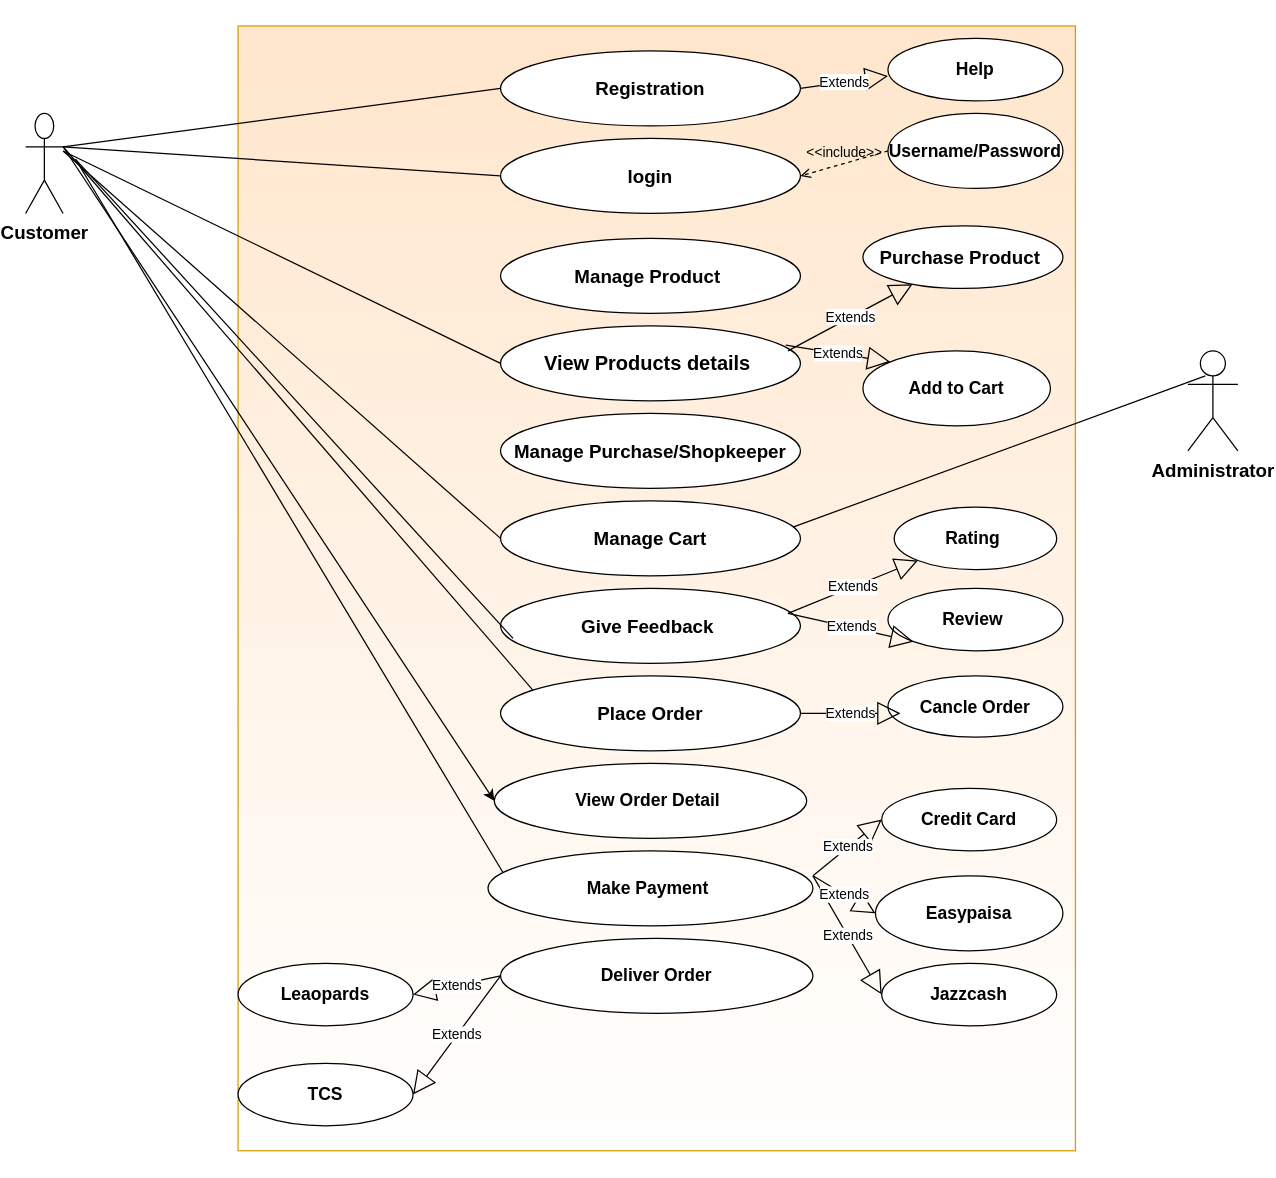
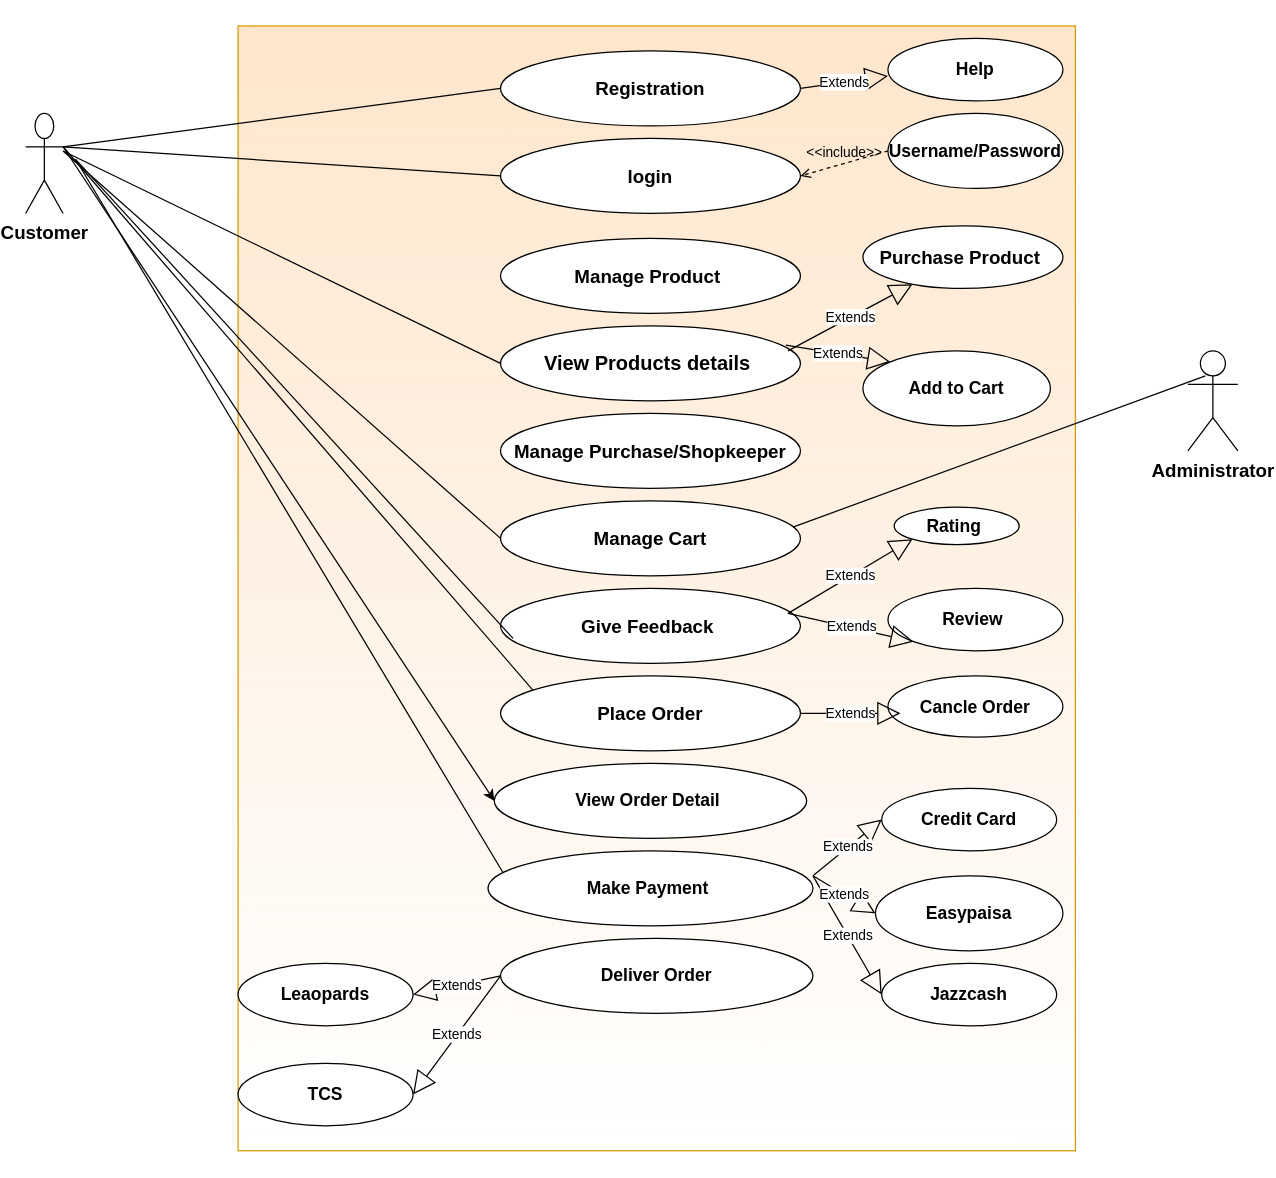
  <mxCell id="0" />
  <mxCell id="1" parent="0" />
  <mxCell id="2" value="" style="rounded=0;whiteSpace=wrap;html=1;fillColor=#ffe6cc;strokeColor=#d79b00;gradientColor=#ffffff;" parent="1" vertex="1"><mxGeometry x="190" y="20" width="670" height="900" as="geometry" /></mxCell>
  <mxCell id="3" value="&lt;span style=&quot;font-size: 15px&quot;&gt;&lt;b&gt;Give Feedback&amp;nbsp;&lt;/b&gt;&lt;/span&gt;" style="ellipse;whiteSpace=wrap;html=1;" parent="1" vertex="1"><mxGeometry x="400" y="470" width="240" height="60" as="geometry" /></mxCell>
  <mxCell id="4" value="&lt;span style=&quot;font-size: 16px&quot;&gt;&lt;b&gt;View Products details&amp;nbsp;&lt;/b&gt;&lt;/span&gt;" style="ellipse;whiteSpace=wrap;html=1;" parent="1" vertex="1"><mxGeometry x="400" y="260" width="240" height="60" as="geometry" /></mxCell>
  <mxCell id="5" value="&lt;span style=&quot;font-size: 15px&quot;&gt;&lt;b&gt;Registration&lt;/b&gt;&lt;/span&gt;" style="ellipse;whiteSpace=wrap;html=1;" parent="1" vertex="1"><mxGeometry x="400" y="40" width="240" height="60" as="geometry" /></mxCell>
  <mxCell id="6" value="&lt;span style=&quot;font-size: 15px&quot;&gt;&lt;b&gt;Customer&lt;/b&gt;&lt;/span&gt;" style="shape=umlActor;verticalLabelPosition=bottom;verticalAlign=top;html=1;outlineConnect=0;" parent="1" vertex="1"><mxGeometry x="20" y="90" width="30" height="80" as="geometry" /></mxCell>
  <mxCell id="7" value="&lt;b&gt;&lt;font style=&quot;font-size: 15px&quot;&gt;Administrator&lt;/font&gt;&lt;/b&gt;" style="shape=umlActor;verticalLabelPosition=bottom;verticalAlign=top;html=1;outlineConnect=0;" parent="1" vertex="1"><mxGeometry x="950" y="280" width="40" height="80" as="geometry" /></mxCell>
  <mxCell id="8" value="" style="endArrow=none;html=1;exitX=1;exitY=0.333;exitDx=0;exitDy=0;exitPerimeter=0;entryX=0.054;entryY=0.283;entryDx=0;entryDy=0;entryPerimeter=0;" parent="1" source="6" edge="1"><mxGeometry width="50" height="50" relative="1" as="geometry"><mxPoint x="220" y="390" as="sourcePoint" /><mxPoint x="447.96" y="576.98" as="targetPoint" /><Array as="points"><mxPoint x="448" y="577" /></Array></mxGeometry></mxCell>
  <mxCell id="9" value="" style="endArrow=none;html=1;entryX=0;entryY=0.5;entryDx=0;entryDy=0;" parent="1" target="4" edge="1"><mxGeometry width="50" height="50" relative="1" as="geometry"><mxPoint x="50" y="120" as="sourcePoint" /><mxPoint x="535.478" y="418.881" as="targetPoint" /></mxGeometry></mxCell>
  <mxCell id="10" value="&lt;b&gt;&lt;font style=&quot;font-size: 15px&quot;&gt;login&lt;/font&gt;&lt;/b&gt;" style="ellipse;whiteSpace=wrap;html=1;" parent="1" vertex="1"><mxGeometry x="400" y="110" width="240" height="60" as="geometry" /></mxCell>
  <mxCell id="11" value="&lt;span style=&quot;font-size: 15px&quot;&gt;&lt;b&gt;Manage Product&amp;nbsp;&lt;/b&gt;&lt;/span&gt;" style="ellipse;whiteSpace=wrap;html=1;" parent="1" vertex="1"><mxGeometry x="400" y="190" width="240" height="60" as="geometry" /></mxCell>
  <mxCell id="12" value="&lt;span style=&quot;font-size: 15px&quot;&gt;&lt;b&gt;Manage Purchase/Shopkeeper&lt;/b&gt;&lt;/span&gt;" style="ellipse;whiteSpace=wrap;html=1;" parent="1" vertex="1"><mxGeometry x="400" y="330" width="240" height="60" as="geometry" /></mxCell>
  <mxCell id="13" value="&lt;span style=&quot;font-size: 15px&quot;&gt;&lt;b&gt;Place Order&lt;/b&gt;&lt;/span&gt;" style="ellipse;whiteSpace=wrap;html=1;" parent="1" vertex="1"><mxGeometry x="400" y="540" width="240" height="60" as="geometry" /></mxCell>
  <mxCell id="14" value="" style="endArrow=none;html=1;exitX=1;exitY=0.333;exitDx=0;exitDy=0;exitPerimeter=0;" parent="1" source="6" edge="1"><mxGeometry width="50" height="50" relative="1" as="geometry"><mxPoint x="500" y="510" as="sourcePoint" /><mxPoint x="400" y="70" as="targetPoint" /></mxGeometry></mxCell>
  <mxCell id="15" value="" style="endArrow=classic;html=1;entryX=0;entryY=0.5;entryDx=0;entryDy=0;exitX=1;exitY=0.333;exitDx=0;exitDy=0;exitPerimeter=0;" parent="1" target="22" edge="1" source="6"><mxGeometry width="50" height="50" relative="1" as="geometry"><mxPoint x="120" y="360" as="sourcePoint" /><mxPoint x="367.2" y="-8.027" as="targetPoint" /></mxGeometry></mxCell>
  <mxCell id="16" value="" style="endArrow=none;html=1;entryX=0;entryY=0.5;entryDx=0;entryDy=0;exitX=1;exitY=0.333;exitDx=0;exitDy=0;exitPerimeter=0;" parent="1" source="6" target="10" edge="1"><mxGeometry width="50" height="50" relative="1" as="geometry"><mxPoint x="120" y="370" as="sourcePoint" /><mxPoint x="347.2" y="-68.027" as="targetPoint" /></mxGeometry></mxCell>
  <mxCell id="17" value="&lt;span style=&quot;font-size: 15px&quot;&gt;&lt;b&gt;Manage Cart&lt;/b&gt;&lt;/span&gt;" style="ellipse;whiteSpace=wrap;html=1;" parent="1" vertex="1"><mxGeometry x="400" y="400" width="240" height="60" as="geometry" /></mxCell>
  <mxCell id="18" value="" style="endArrow=none;html=1;entryX=0;entryY=0.5;entryDx=0;entryDy=0;" parent="1" target="17" edge="1"><mxGeometry width="50" height="50" relative="1" as="geometry"><mxPoint x="50" y="120" as="sourcePoint" /><mxPoint x="540" y="520" as="targetPoint" /></mxGeometry></mxCell>
  <mxCell id="19" value="" style="endArrow=none;html=1;exitX=0.975;exitY=0.35;exitDx=0;exitDy=0;exitPerimeter=0;" parent="1" source="17" edge="1"><mxGeometry width="50" height="50" relative="1" as="geometry"><mxPoint x="490" y="570" as="sourcePoint" /><mxPoint x="964" y="300" as="targetPoint" /></mxGeometry></mxCell>
  <mxCell id="20" value="Extends" style="endArrow=block;endSize=16;endFill=0;html=1;" parent="1" target="21" edge="1"><mxGeometry width="160" relative="1" as="geometry"><mxPoint x="630" y="280" as="sourcePoint" /><mxPoint x="520" y="790" as="targetPoint" /><Array as="points" /></mxGeometry></mxCell>
  <mxCell id="21" value="&lt;span style=&quot;font-size: 15px&quot;&gt;&lt;b&gt;Purchase Product&amp;nbsp;&lt;/b&gt;&lt;/span&gt;" style="ellipse;whiteSpace=wrap;html=1;" parent="1" vertex="1"><mxGeometry x="690" y="180" width="160" height="50" as="geometry" /></mxCell>
  <mxCell id="22" value="&lt;b&gt;&lt;font style=&quot;font-size: 14px&quot;&gt;View Order Detail&amp;nbsp;&lt;/font&gt;&lt;/b&gt;" style="ellipse;whiteSpace=wrap;html=1;" vertex="1" parent="1"><mxGeometry x="395" y="610" width="250" height="60" as="geometry" /></mxCell>
  <mxCell id="23" value="&lt;font style=&quot;font-size: 14px&quot;&gt;&lt;b&gt;Make Payment&amp;nbsp;&lt;/b&gt;&lt;/font&gt;" style="ellipse;whiteSpace=wrap;html=1;" vertex="1" parent="1"><mxGeometry x="390" y="680" width="260" height="60" as="geometry" /></mxCell>
  <mxCell id="24" value="&lt;font style=&quot;font-size: 14px&quot;&gt;&lt;b&gt;Deliver Order&lt;/b&gt;&lt;/font&gt;" style="ellipse;whiteSpace=wrap;html=1;" vertex="1" parent="1"><mxGeometry x="400" y="750" width="250" height="60" as="geometry" /></mxCell>
  <mxCell id="25" value="&lt;font style=&quot;font-size: 14px&quot;&gt;&lt;b&gt;Help&lt;/b&gt;&lt;/font&gt;" style="ellipse;whiteSpace=wrap;html=1;" vertex="1" parent="1"><mxGeometry x="710" y="30" width="140" height="50" as="geometry" /></mxCell>
  <mxCell id="26" value="&lt;font style=&quot;font-size: 14px&quot;&gt;&lt;b&gt;Username/Password&lt;/b&gt;&lt;/font&gt;" style="ellipse;whiteSpace=wrap;html=1;" vertex="1" parent="1"><mxGeometry x="710" y="90" width="140" height="60" as="geometry" /></mxCell>
  <mxCell id="27" value="&lt;font style=&quot;font-size: 14px&quot;&gt;&lt;b&gt;Add to Cart&lt;/b&gt;&lt;/font&gt;" style="ellipse;whiteSpace=wrap;html=1;" vertex="1" parent="1"><mxGeometry x="690" y="280" width="150" height="60" as="geometry" /></mxCell>
- <mxCell id="28" value="&lt;font style=&quot;font-size: 14px&quot;&gt;&lt;b&gt;Rating&amp;nbsp;&lt;/b&gt;&lt;/font&gt;" style="ellipse;whiteSpace=wrap;html=1;" vertex="1" parent="1"><mxGeometry x="715" y="405" width="130" height="50" as="geometry" /></mxCell>
+ <mxCell id="28" value="&lt;font style=&quot;font-size: 14px&quot;&gt;&lt;b&gt;Rating&amp;nbsp;&lt;/b&gt;&lt;/font&gt;" style="ellipse;whiteSpace=wrap;html=1;" vertex="1" parent="1"><mxGeometry x="715" y="405" width="100" height="30" as="geometry" /></mxCell>
  <mxCell id="29" value="&lt;font style=&quot;font-size: 14px&quot;&gt;&lt;b&gt;Review&amp;nbsp;&lt;/b&gt;&lt;/font&gt;" style="ellipse;whiteSpace=wrap;html=1;" vertex="1" parent="1"><mxGeometry x="710" y="470" width="140" height="50" as="geometry" /></mxCell>
  <mxCell id="30" value="&lt;font style=&quot;font-size: 14px&quot;&gt;&lt;b&gt;Cancle Order&lt;/b&gt;&lt;/font&gt;" style="ellipse;whiteSpace=wrap;html=1;" vertex="1" parent="1"><mxGeometry x="710" y="540" width="140" height="49" as="geometry" /></mxCell>
  <mxCell id="31" value="&lt;font style=&quot;font-size: 14px&quot;&gt;&lt;b&gt;Credit Card&lt;/b&gt;&lt;/font&gt;" style="ellipse;whiteSpace=wrap;html=1;" vertex="1" parent="1"><mxGeometry x="705" y="630" width="140" height="50" as="geometry" /></mxCell>
  <mxCell id="32" value="&lt;font style=&quot;font-size: 14px&quot;&gt;&lt;b&gt;Easypaisa&lt;/b&gt;&lt;/font&gt;" style="ellipse;whiteSpace=wrap;html=1;" vertex="1" parent="1"><mxGeometry x="700" y="700" width="150" height="60" as="geometry" /></mxCell>
  <mxCell id="33" value="&lt;font style=&quot;font-size: 14px&quot;&gt;&lt;b&gt;Jazzcash&lt;/b&gt;&lt;/font&gt;" style="ellipse;whiteSpace=wrap;html=1;" vertex="1" parent="1"><mxGeometry x="705" y="770" width="140" height="50" as="geometry" /></mxCell>
  <mxCell id="34" value="&lt;font style=&quot;font-size: 14px&quot;&gt;&lt;b&gt;Leaopards&lt;/b&gt;&lt;/font&gt;" style="ellipse;whiteSpace=wrap;html=1;" vertex="1" parent="1"><mxGeometry x="190" y="770" width="140" height="50" as="geometry" /></mxCell>
  <mxCell id="35" value="&lt;font style=&quot;font-size: 14px&quot;&gt;&lt;b&gt;TCS&lt;/b&gt;&lt;/font&gt;" style="ellipse;whiteSpace=wrap;html=1;" vertex="1" parent="1"><mxGeometry x="190" y="850" width="140" height="50" as="geometry" /></mxCell>
  <mxCell id="36" value="Extends" style="endArrow=block;endSize=16;endFill=0;html=1;entryX=0;entryY=0;entryDx=0;entryDy=0;exitX=0.951;exitY=0.256;exitDx=0;exitDy=0;exitPerimeter=0;" edge="1" parent="1" source="4" target="27"><mxGeometry width="160" relative="1" as="geometry"><mxPoint x="640" y="360" as="sourcePoint" /><mxPoint x="800" y="360" as="targetPoint" /></mxGeometry></mxCell>
  <mxCell id="37" value="Extends" style="endArrow=block;endSize=16;endFill=0;html=1;entryX=0;entryY=1;entryDx=0;entryDy=0;" edge="1" parent="1" target="28"><mxGeometry width="160" relative="1" as="geometry"><mxPoint x="630" y="490" as="sourcePoint" /><mxPoint x="790" y="490" as="targetPoint" /></mxGeometry></mxCell>
  <mxCell id="38" value="Extends" style="endArrow=block;endSize=16;endFill=0;html=1;entryX=0;entryY=1;entryDx=0;entryDy=0;" edge="1" parent="1" target="29"><mxGeometry width="160" relative="1" as="geometry"><mxPoint x="630" y="490" as="sourcePoint" /><mxPoint x="790" y="490" as="targetPoint" /></mxGeometry></mxCell>
  <mxCell id="39" value="Extends" style="endArrow=block;endSize=16;endFill=0;html=1;exitX=1;exitY=0.5;exitDx=0;exitDy=0;" edge="1" parent="1" source="13"><mxGeometry width="160" relative="1" as="geometry"><mxPoint x="640" y="560" as="sourcePoint" /><mxPoint x="720" y="570" as="targetPoint" /></mxGeometry></mxCell>
  <mxCell id="40" value="Extends" style="endArrow=block;endSize=16;endFill=0;html=1;entryX=0;entryY=0.5;entryDx=0;entryDy=0;" edge="1" parent="1" target="31"><mxGeometry width="160" relative="1" as="geometry"><mxPoint x="650" y="700" as="sourcePoint" /><mxPoint x="810" y="700" as="targetPoint" /></mxGeometry></mxCell>
  <mxCell id="41" value="Extends" style="endArrow=block;endSize=16;endFill=0;html=1;fontFamily=Helvetica;fontSize=11;fontColor=#000000;align=center;strokeColor=#000000;entryX=0;entryY=0.5;entryDx=0;entryDy=0;" edge="1" parent="1" target="33"><mxGeometry width="160" relative="1" as="geometry"><mxPoint x="650" y="700" as="sourcePoint" /><mxPoint x="810" y="700" as="targetPoint" /></mxGeometry></mxCell>
  <mxCell id="42" value="Extends" style="endArrow=block;endSize=16;endFill=0;html=1;entryX=0;entryY=0.5;entryDx=0;entryDy=0;" edge="1" parent="1" target="32"><mxGeometry width="160" relative="1" as="geometry"><mxPoint x="650" y="700" as="sourcePoint" /><mxPoint x="810" y="700" as="targetPoint" /></mxGeometry></mxCell>
  <mxCell id="43" value="Extends" style="endArrow=block;endSize=16;endFill=0;html=1;entryX=1;entryY=0.5;entryDx=0;entryDy=0;" edge="1" parent="1" target="35"><mxGeometry width="160" relative="1" as="geometry"><mxPoint x="400" y="780" as="sourcePoint" /><mxPoint x="560" y="780" as="targetPoint" /></mxGeometry></mxCell>
  <mxCell id="44" value="Extends" style="endArrow=block;endSize=16;endFill=0;html=1;exitX=0;exitY=0.5;exitDx=0;exitDy=0;entryX=1;entryY=0.5;entryDx=0;entryDy=0;" edge="1" parent="1" source="24" target="34"><mxGeometry width="160" relative="1" as="geometry"><mxPoint x="400" y="700" as="sourcePoint" /><mxPoint x="560" y="700" as="targetPoint" /></mxGeometry></mxCell>
  <mxCell id="45" value="Extends" style="endArrow=block;endSize=16;endFill=0;html=1;exitX=1;exitY=0.5;exitDx=0;exitDy=0;" edge="1" parent="1" source="5"><mxGeometry width="160" relative="1" as="geometry"><mxPoint x="640" y="60" as="sourcePoint" /><mxPoint x="710" y="60" as="targetPoint" /></mxGeometry></mxCell>
  <mxCell id="46" value="&amp;lt;&amp;lt;include&amp;gt;&amp;gt;" style="edgeStyle=none;html=1;endArrow=open;verticalAlign=bottom;dashed=1;labelBackgroundColor=none;entryX=1;entryY=0.5;entryDx=0;entryDy=0;" edge="1" parent="1" target="10"><mxGeometry width="160" relative="1" as="geometry"><mxPoint x="710" y="120" as="sourcePoint" /><mxPoint x="870" y="120" as="targetPoint" /></mxGeometry></mxCell>
  <mxCell id="47" value="" style="endArrow=none;html=1;exitX=1;exitY=0.333;exitDx=0;exitDy=0;exitPerimeter=0;entryX=0.045;entryY=0.283;entryDx=0;entryDy=0;entryPerimeter=0;" edge="1" parent="1" target="23"><mxGeometry width="50" height="50" relative="1" as="geometry"><mxPoint x="60" y="126.667" as="sourcePoint" /><mxPoint x="405" y="650" as="targetPoint" /></mxGeometry></mxCell>
  <mxCell id="48" value="" style="endArrow=none;html=1;exitX=1;exitY=0.333;exitDx=0;exitDy=0;exitPerimeter=0;" edge="1" parent="1"><mxGeometry width="50" height="50" relative="1" as="geometry"><mxPoint x="60" y="126.667" as="sourcePoint" /><mxPoint x="410" y="510" as="targetPoint" /><Array as="points"><mxPoint x="410" y="510" /></Array></mxGeometry></mxCell>
